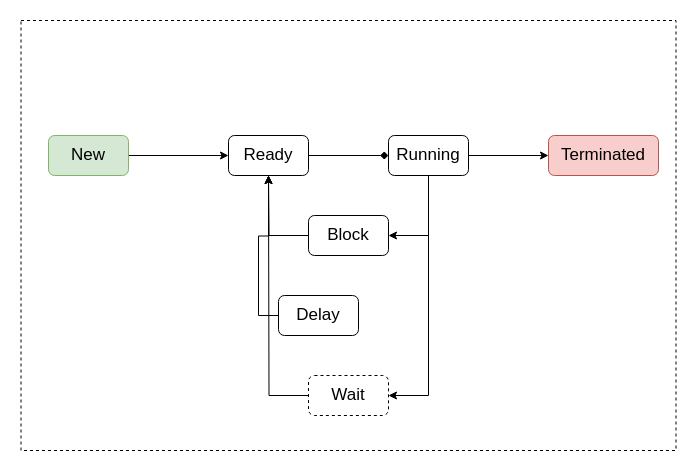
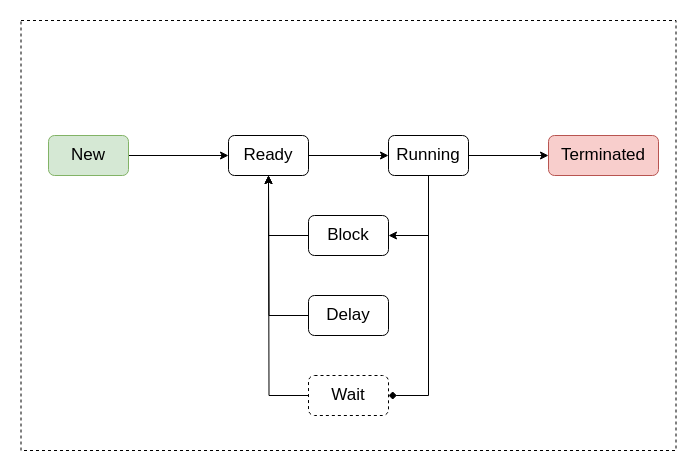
  <mxCell id="0" />
  <mxCell id="1" parent="0" />
  <mxCell id="2" style="edgeStyle=orthogonalEdgeStyle;rounded=0;orthogonalLoop=1;jettySize=auto;html=1;exitX=1;exitY=0.5;exitDx=0;exitDy=0;entryX=0;entryY=0.5;entryDx=0;entryDy=0;" edge="1" parent="1" source="3" target="5"><mxGeometry relative="1" as="geometry" /></mxCell>
  <mxCell id="3" value="&lt;font style=&quot;font-size: 17px&quot;&gt;New&lt;/font&gt;" style="rounded=1;whiteSpace=wrap;html=1;fillColor=#d5e8d4;strokeColor=#82b366;" vertex="1" parent="1"><mxGeometry x="48" y="135" width="80" height="40" as="geometry" /></mxCell>
- <mxCell id="4" style="edgeStyle=orthogonalEdgeStyle;rounded=0;orthogonalLoop=1;jettySize=auto;html=1;exitX=1;exitY=0.5;exitDx=0;exitDy=0;entryX=0;entryY=0.5;entryDx=0;entryDy=0;endArrow=diamond;" edge="1" parent="1" source="5" target="9"><mxGeometry relative="1" as="geometry" /></mxCell>
+ <mxCell id="4" style="edgeStyle=orthogonalEdgeStyle;rounded=0;orthogonalLoop=1;jettySize=auto;html=1;exitX=1;exitY=0.5;exitDx=0;exitDy=0;entryX=0;entryY=0.5;entryDx=0;entryDy=0;" edge="1" parent="1" source="5" target="9"><mxGeometry relative="1" as="geometry" /></mxCell>
  <mxCell id="5" value="&lt;font style=&quot;font-size: 17px&quot;&gt;Ready&lt;/font&gt;" style="rounded=1;whiteSpace=wrap;html=1;" vertex="1" parent="1"><mxGeometry x="228" y="135" width="80" height="40" as="geometry" /></mxCell>
  <mxCell id="6" style="edgeStyle=orthogonalEdgeStyle;rounded=0;orthogonalLoop=1;jettySize=auto;html=1;exitX=0.5;exitY=1;exitDx=0;exitDy=0;entryX=1;entryY=0.5;entryDx=0;entryDy=0;" edge="1" parent="1" source="9" target="12"><mxGeometry relative="1" as="geometry" /></mxCell>
- <mxCell id="7" style="edgeStyle=orthogonalEdgeStyle;rounded=0;orthogonalLoop=1;jettySize=auto;html=1;exitX=0.5;exitY=1;exitDx=0;exitDy=0;entryX=1;entryY=0.5;entryDx=0;entryDy=0;" edge="1" parent="1" source="9" target="16"><mxGeometry relative="1" as="geometry" /></mxCell>
+ <mxCell id="7" style="edgeStyle=orthogonalEdgeStyle;rounded=0;orthogonalLoop=1;jettySize=auto;html=1;exitX=0.5;exitY=1;exitDx=0;exitDy=0;entryX=1;entryY=0.5;entryDx=0;entryDy=0;endArrow=diamond;" edge="1" parent="1" source="9" target="16"><mxGeometry relative="1" as="geometry" /></mxCell>
  <mxCell id="8" style="edgeStyle=orthogonalEdgeStyle;rounded=0;orthogonalLoop=1;jettySize=auto;html=1;exitX=1;exitY=0.5;exitDx=0;exitDy=0;entryX=0;entryY=0.5;entryDx=0;entryDy=0;" edge="1" parent="1" source="9" target="10"><mxGeometry relative="1" as="geometry" /></mxCell>
  <mxCell id="9" value="&lt;font style=&quot;font-size: 17px&quot;&gt;Running&lt;/font&gt;" style="rounded=1;whiteSpace=wrap;html=1;" vertex="1" parent="1"><mxGeometry x="388" y="135" width="80" height="40" as="geometry" /></mxCell>
  <mxCell id="10" value="&lt;font style=&quot;font-size: 17px&quot;&gt;Terminated&lt;/font&gt;" style="rounded=1;whiteSpace=wrap;html=1;fillColor=#f8cecc;strokeColor=#b85450;" vertex="1" parent="1"><mxGeometry x="548" y="135" width="110" height="40" as="geometry" /></mxCell>
  <mxCell id="11" style="edgeStyle=orthogonalEdgeStyle;rounded=0;orthogonalLoop=1;jettySize=auto;html=1;exitX=0;exitY=0.5;exitDx=0;exitDy=0;entryX=0.5;entryY=1;entryDx=0;entryDy=0;" edge="1" parent="1" source="12" target="5"><mxGeometry relative="1" as="geometry" /></mxCell>
  <mxCell id="12" value="&lt;font style=&quot;font-size: 17px&quot;&gt;Block&lt;/font&gt;" style="rounded=1;whiteSpace=wrap;html=1;" vertex="1" parent="1"><mxGeometry x="308" y="215" width="80" height="40" as="geometry" /></mxCell>
  <mxCell id="13" style="edgeStyle=orthogonalEdgeStyle;rounded=0;orthogonalLoop=1;jettySize=auto;html=1;exitX=0;exitY=0.5;exitDx=0;exitDy=0;" edge="1" parent="1" source="14"><mxGeometry relative="1" as="geometry"><mxPoint x="268" y="175" as="targetPoint" /></mxGeometry></mxCell>
- <mxCell id="14" value="&lt;font style=&quot;font-size: 17px&quot;&gt;Delay&lt;/font&gt;" style="rounded=1;whiteSpace=wrap;html=1;" vertex="1" parent="1"><mxGeometry x="278" y="295" width="80" height="40" as="geometry" /></mxCell>
+ <mxCell id="14" value="&lt;font style=&quot;font-size: 17px&quot;&gt;Delay&lt;/font&gt;" style="rounded=1;whiteSpace=wrap;html=1;" vertex="1" parent="1"><mxGeometry x="308" y="295" width="80" height="40" as="geometry" /></mxCell>
  <mxCell id="15" style="edgeStyle=orthogonalEdgeStyle;rounded=0;orthogonalLoop=1;jettySize=auto;html=1;exitX=0;exitY=0.5;exitDx=0;exitDy=0;" edge="1" parent="1" source="16"><mxGeometry relative="1" as="geometry"><mxPoint x="268" y="175" as="targetPoint" /></mxGeometry></mxCell>
  <mxCell id="16" value="&lt;font style=&quot;font-size: 17px&quot;&gt;Wait&lt;/font&gt;" style="rounded=1;whiteSpace=wrap;html=1;dashed=1;" vertex="1" parent="1"><mxGeometry x="308" y="375" width="80" height="40" as="geometry" /></mxCell>
  <mxCell id="17" value="" style="rounded=0;whiteSpace=wrap;html=1;fillColor=none;dashed=1;" vertex="1" parent="1"><mxGeometry x="20.5" y="20" width="655" height="430" as="geometry" /></mxCell>
